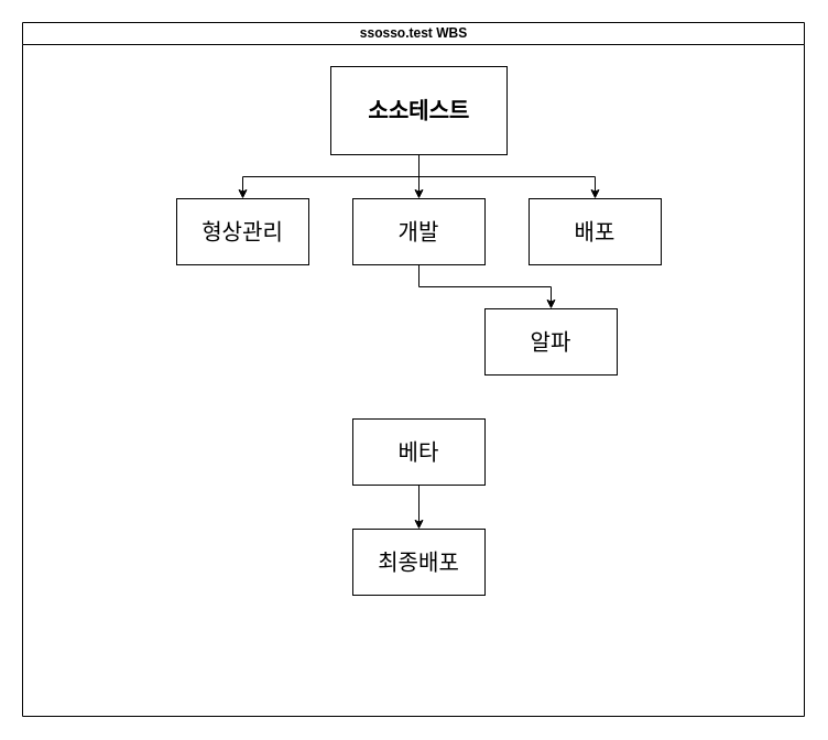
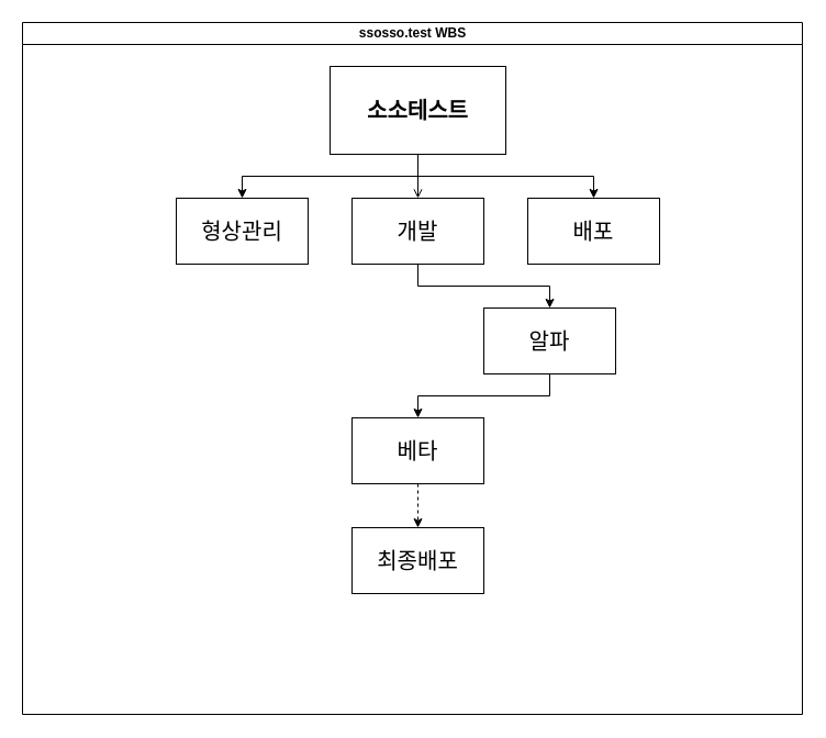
  <mxCell id="0" />
  <mxCell id="1" parent="0" />
  <mxCell id="2" value="ssosso.test WBS" style="swimlane;html=1;startSize=20;horizontal=1;containerType=tree;glass=0;" parent="1" vertex="1"><mxGeometry x="20" y="20" width="710" height="630" as="geometry" /></mxCell>
- <mxCell id="3" style="edgeStyle=orthogonalEdgeStyle;rounded=0;orthogonalLoop=1;jettySize=auto;html=1;exitX=0.5;exitY=1;exitDx=0;exitDy=0;entryX=0.5;entryY=0;entryDx=0;entryDy=0;fontSize=20;" edge="1" parent="2" source="5" target="7"><mxGeometry relative="1" as="geometry" /></mxCell>
+ <mxCell id="3" style="edgeStyle=orthogonalEdgeStyle;rounded=0;orthogonalLoop=1;jettySize=auto;html=1;exitX=0.5;exitY=1;exitDx=0;exitDy=0;entryX=0.5;entryY=0;entryDx=0;entryDy=0;fontSize=20;endArrow=open;" edge="1" parent="2" source="5" target="7"><mxGeometry relative="1" as="geometry" /></mxCell>
  <mxCell id="4" style="edgeStyle=orthogonalEdgeStyle;rounded=0;orthogonalLoop=1;jettySize=auto;html=1;fontSize=20;" edge="1" parent="2" source="5" target="10"><mxGeometry relative="1" as="geometry"><Array as="points"><mxPoint x="360" y="140" /><mxPoint x="520" y="140" /></Array></mxGeometry></mxCell>
  <mxCell id="5" value="&lt;font style=&quot;font-size: 20px;&quot;&gt;&lt;b&gt;소소테스트&lt;/b&gt;&lt;/font&gt;" style="rounded=0;whiteSpace=wrap;html=1;" vertex="1" parent="2"><mxGeometry x="280" y="40" width="160" height="80" as="geometry" /></mxCell>
  <mxCell id="6" style="edgeStyle=orthogonalEdgeStyle;rounded=0;orthogonalLoop=1;jettySize=auto;html=1;fontSize=20;" edge="1" parent="2" source="7" target="12"><mxGeometry relative="1" as="geometry" /></mxCell>
  <mxCell id="7" value="개발" style="rounded=0;whiteSpace=wrap;html=1;fontSize=20;" vertex="1" parent="2"><mxGeometry x="300" y="160" width="120" height="60" as="geometry" /></mxCell>
  <mxCell id="8" style="edgeStyle=orthogonalEdgeStyle;rounded=0;orthogonalLoop=1;jettySize=auto;html=1;exitX=0.5;exitY=1;exitDx=0;exitDy=0;entryX=0.5;entryY=0;entryDx=0;entryDy=0;fontSize=20;" edge="1" target="9" source="5" parent="2"><mxGeometry relative="1" as="geometry"><mxPoint x="400" y="200" as="sourcePoint" /></mxGeometry></mxCell>
  <mxCell id="9" value="형상관리" style="rounded=0;whiteSpace=wrap;html=1;fontSize=20;" vertex="1" parent="2"><mxGeometry x="140" y="160" width="120" height="60" as="geometry" /></mxCell>
  <mxCell id="10" value="배포" style="rounded=0;whiteSpace=wrap;html=1;fontSize=20;" vertex="1" parent="2"><mxGeometry x="460" y="160" width="120" height="60" as="geometry" /></mxCell>
+ <mxCell id="11" style="edgeStyle=orthogonalEdgeStyle;rounded=0;orthogonalLoop=1;jettySize=auto;html=1;fontSize=20;" edge="1" parent="2" source="12" target="14"><mxGeometry relative="1" as="geometry" /></mxCell>
  <mxCell id="12" value="알파" style="rounded=0;whiteSpace=wrap;html=1;fontSize=20;" vertex="1" parent="2"><mxGeometry x="420" y="260" width="120" height="60" as="geometry" /></mxCell>
- <mxCell id="13" style="edgeStyle=orthogonalEdgeStyle;rounded=0;orthogonalLoop=1;jettySize=auto;html=1;fontSize=20;" edge="1" parent="2" source="14" target="15"><mxGeometry relative="1" as="geometry" /></mxCell>
+ <mxCell id="13" style="edgeStyle=orthogonalEdgeStyle;rounded=0;orthogonalLoop=1;jettySize=auto;html=1;fontSize=20;dashed=1;" edge="1" parent="2" source="14" target="15"><mxGeometry relative="1" as="geometry" /></mxCell>
  <mxCell id="14" value="베타" style="rounded=0;whiteSpace=wrap;html=1;fontSize=20;" vertex="1" parent="2"><mxGeometry x="300" y="360" width="120" height="60" as="geometry" /></mxCell>
  <mxCell id="15" value="최종배포" style="rounded=0;whiteSpace=wrap;html=1;fontSize=20;" vertex="1" parent="2"><mxGeometry x="300" y="460" width="120" height="60" as="geometry" /></mxCell>
